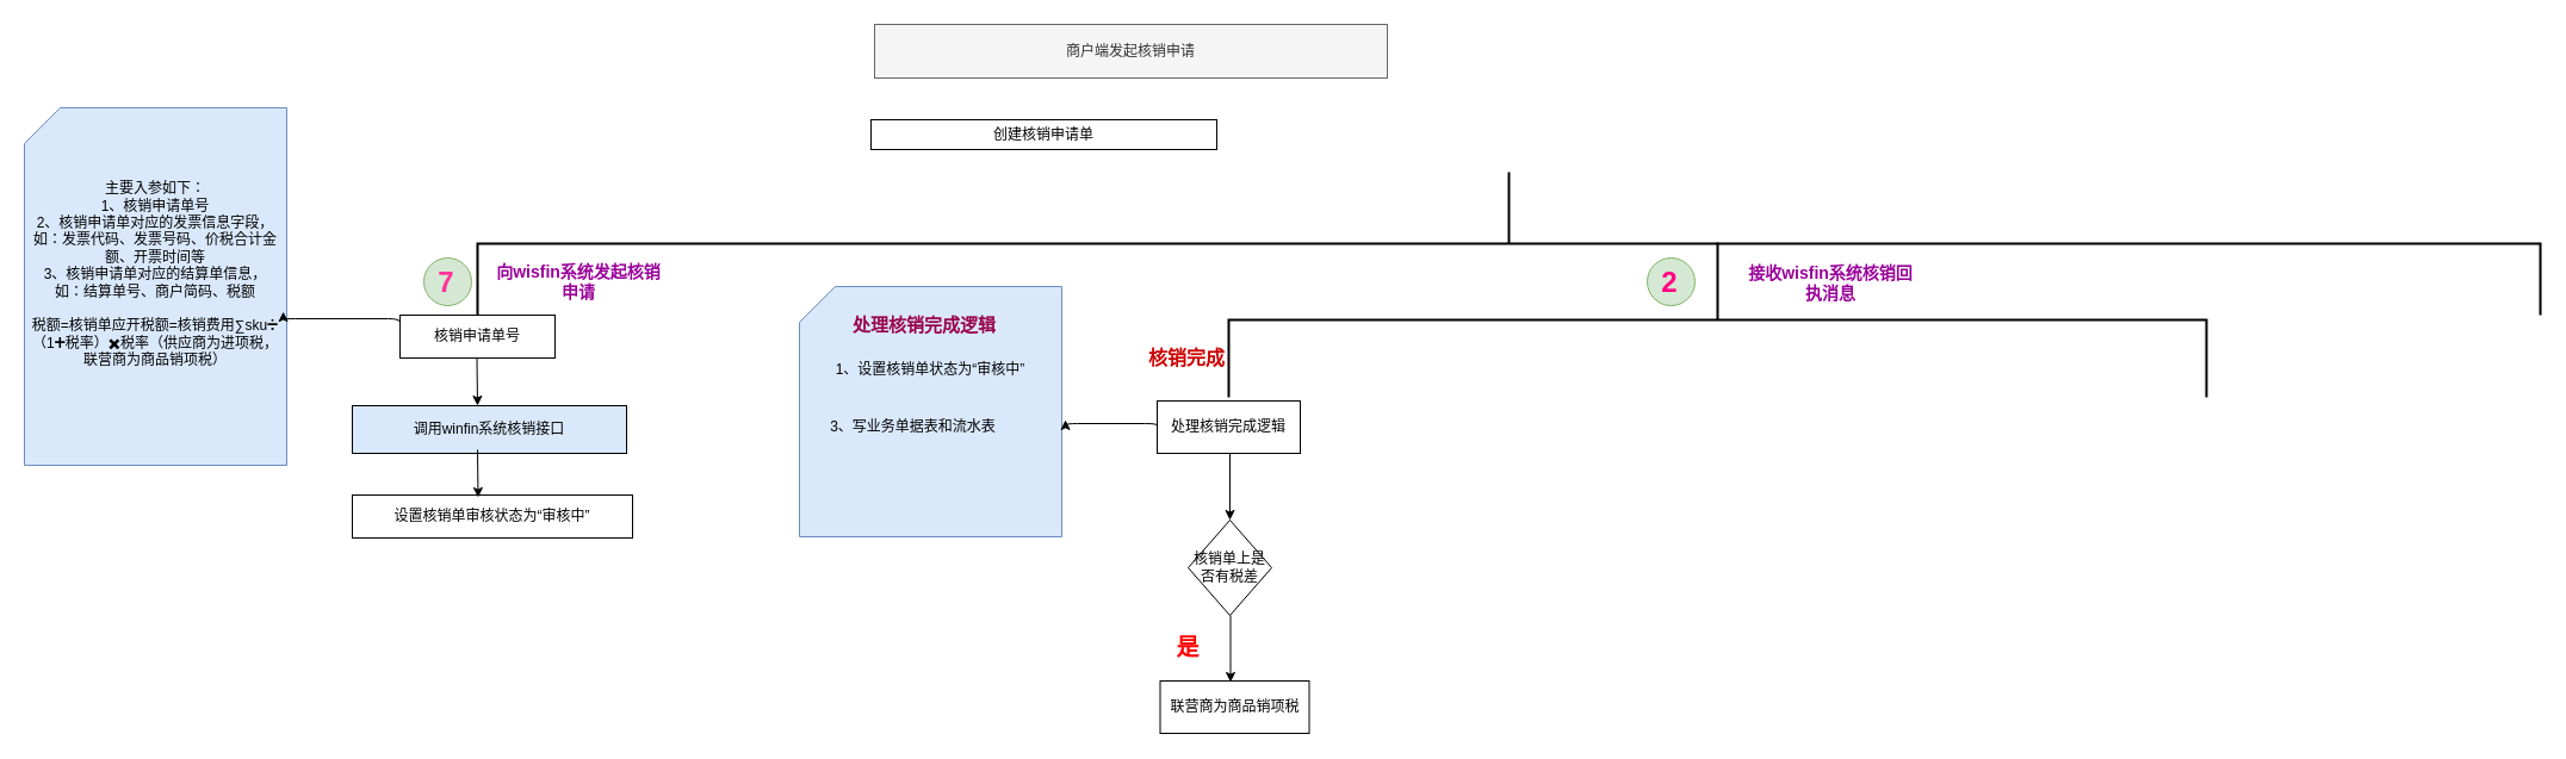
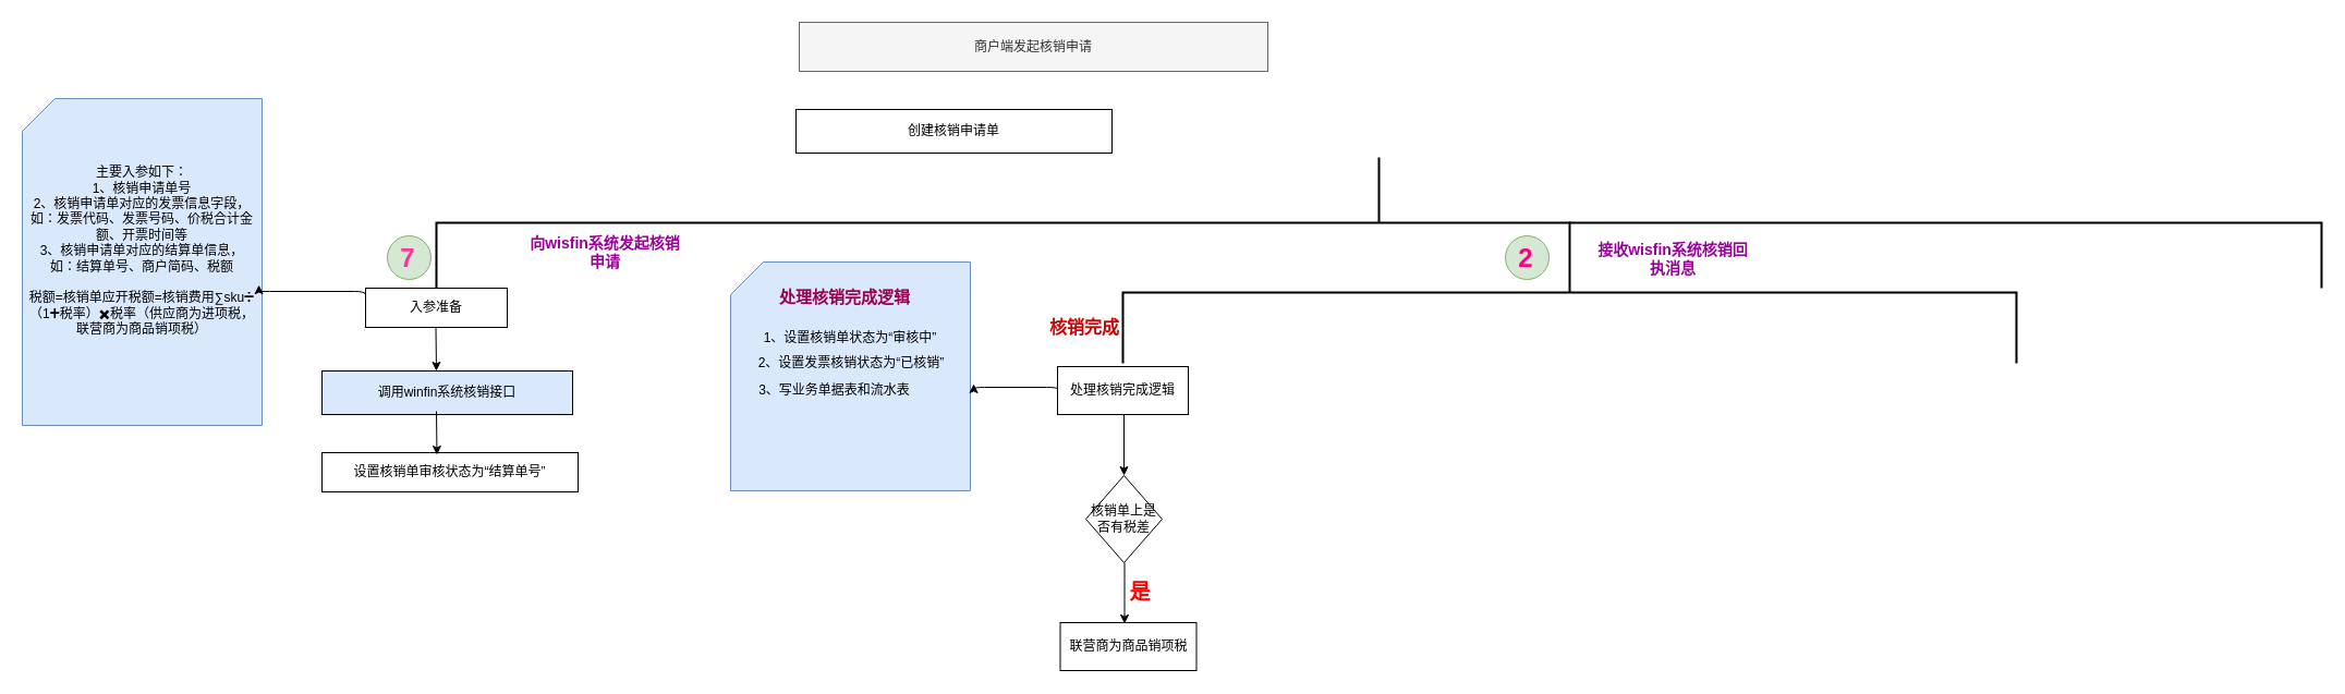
  <mxCell id="0" />
  <mxCell id="1" parent="0" />
  <mxCell id="2" value="商户端发起核销申请" style="rounded=0;whiteSpace=wrap;html=1;fillColor=#f5f5f5;strokeColor=#666666;fontColor=#333333;" vertex="1" parent="1"><mxGeometry x="733" y="20" width="430" height="45" as="geometry" /></mxCell>
- <mxCell id="3" value="创建核销申请单" style="rounded=0;whiteSpace=wrap;html=1;" vertex="1" parent="1"><mxGeometry x="730" y="100" width="290" height="25" as="geometry" /></mxCell>
+ <mxCell id="3" value="创建核销申请单" style="rounded=0;whiteSpace=wrap;html=1;" vertex="1" parent="1"><mxGeometry x="730" y="100" width="290" height="40" as="geometry" /></mxCell>
  <mxCell id="4" value="" style="html=1;shape=mxgraph.flowchart.annotation_2;align=left;direction=south;strokeWidth=2;" vertex="1" parent="1"><mxGeometry x="400" y="144" width="1730" height="120" as="geometry" /></mxCell>
  <mxCell id="5" value="" style="ellipse;whiteSpace=wrap;html=1;aspect=fixed;fillColor=#d5e8d4;strokeColor=#82b366;" vertex="1" parent="1"><mxGeometry x="355" y="216" width="40" height="40" as="geometry" /></mxCell>
  <mxCell id="6" value="&lt;font color=&quot;#FF3399&quot; size=&quot;1&quot;&gt;&lt;b style=&quot;font-size: 24px&quot;&gt;7&lt;/b&gt;&lt;/font&gt;" style="text;html=1;strokeColor=none;fillColor=none;align=center;verticalAlign=middle;whiteSpace=wrap;rounded=0;" vertex="1" parent="1"><mxGeometry x="354" y="227" width="40" height="20" as="geometry" /></mxCell>
- <mxCell id="7" value="&lt;font style=&quot;font-size: 14px&quot; color=&quot;#990099&quot;&gt;&lt;b&gt;向wisfin系统发起核销申请&lt;/b&gt;&lt;/font&gt;" style="text;html=1;strokeColor=none;fillColor=none;align=center;verticalAlign=middle;whiteSpace=wrap;rounded=0;" vertex="1" parent="1"><mxGeometry x="410" y="226" width="150" height="20" as="geometry" /></mxCell>
- <mxCell id="8" value="核销申请单号" style="rounded=0;whiteSpace=wrap;html=1;strokeWidth=1;fillColor=#FFFFFF;" vertex="1" parent="1"><mxGeometry x="335" y="264" width="130" height="36" as="geometry" /></mxCell>
+ <mxCell id="7" value="&lt;font style=&quot;font-size: 14px&quot; color=&quot;#990099&quot;&gt;&lt;b&gt;向wisfin系统发起核销申请&lt;/b&gt;&lt;/font&gt;" style="text;html=1;strokeColor=none;fillColor=none;align=center;verticalAlign=middle;whiteSpace=wrap;rounded=0;" vertex="1" parent="1"><mxGeometry x="480" y="221" width="150" height="20" as="geometry" /></mxCell>
+ <mxCell id="8" value="入参准备" style="rounded=0;whiteSpace=wrap;html=1;strokeWidth=1;fillColor=#FFFFFF;" vertex="1" parent="1"><mxGeometry x="335" y="264" width="130" height="36" as="geometry" /></mxCell>
  <mxCell id="9" value="" style="shape=card;whiteSpace=wrap;html=1;strokeWidth=1;fillColor=#dae8fc;strokeColor=#6c8ebf;" vertex="1" parent="1"><mxGeometry x="20" y="90" width="220" height="300" as="geometry" /></mxCell>
  <mxCell id="10" value="主要入参如下：&lt;br&gt;1、核销申请单号&lt;br&gt;2、核销申请单对应的发票信息字段，如：发票代码、发票号码、价税合计金额、开票时间等&lt;br&gt;3、核销申请单对应的结算单信息，如：结算单号、商户简码、税额&lt;br&gt;&lt;br&gt;税额=核销单应开税额=核销费用∑sku➗（1➕税率）✖️税率（供应商为进项税，联营商为商品销项税）&lt;br&gt;&lt;br&gt;" style="text;html=1;strokeColor=none;fillColor=none;align=center;verticalAlign=middle;whiteSpace=wrap;rounded=0;" vertex="1" parent="1"><mxGeometry x="25" y="114" width="210" height="246" as="geometry" /></mxCell>
  <mxCell id="11" value="" style="edgeStyle=elbowEdgeStyle;elbow=vertical;endArrow=classic;html=1;entryX=1.01;entryY=0.598;entryDx=0;entryDy=0;entryPerimeter=0;exitX=0;exitY=0.25;exitDx=0;exitDy=0;" edge="1" parent="1" source="8" target="10"><mxGeometry width="50" height="50" relative="1" as="geometry"><mxPoint x="280" y="340" as="sourcePoint" /><mxPoint x="330" y="290" as="targetPoint" /></mxGeometry></mxCell>
  <mxCell id="12" value="调用winfin系统核销接口" style="rounded=0;whiteSpace=wrap;html=1;strokeWidth=1;fillColor=#dae8fc;" vertex="1" parent="1"><mxGeometry x="295" y="340" width="230" height="40" as="geometry" /></mxCell>
  <mxCell id="13" value="" style="ellipse;whiteSpace=wrap;html=1;aspect=fixed;fillColor=#d5e8d4;strokeColor=#82b366;" vertex="1" parent="1"><mxGeometry x="1381" y="216" width="40" height="40" as="geometry" /></mxCell>
  <mxCell id="14" value="&lt;font color=&quot;#FF0080&quot; size=&quot;1&quot;&gt;&lt;b style=&quot;font-size: 24px&quot;&gt;2&lt;/b&gt;&lt;/font&gt;" style="text;html=1;strokeColor=none;fillColor=none;align=center;verticalAlign=middle;whiteSpace=wrap;rounded=0;" vertex="1" parent="1"><mxGeometry x="1380" y="227" width="40" height="20" as="geometry" /></mxCell>
  <mxCell id="15" value="&lt;font color=&quot;#990099&quot; size=&quot;1&quot;&gt;&lt;b style=&quot;font-size: 14px&quot;&gt;接收wisfin系统核销回执消息&lt;/b&gt;&lt;/font&gt;" style="text;html=1;strokeColor=none;fillColor=none;align=center;verticalAlign=middle;whiteSpace=wrap;rounded=0;" vertex="1" parent="1"><mxGeometry x="1460" y="227" width="150" height="20" as="geometry" /></mxCell>
- <mxCell id="16" value="设置核销单审核状态为“审核中”" style="rounded=0;whiteSpace=wrap;html=1;strokeWidth=1;fillColor=#FFFFFF;" vertex="1" parent="1"><mxGeometry x="295" y="415" width="235" height="36" as="geometry" /></mxCell>
+ <mxCell id="16" value="设置核销单审核状态为“结算单号”" style="rounded=0;whiteSpace=wrap;html=1;strokeWidth=1;fillColor=#FFFFFF;" vertex="1" parent="1"><mxGeometry x="295" y="415" width="235" height="36" as="geometry" /></mxCell>
  <mxCell id="17" value="" style="html=1;shape=mxgraph.flowchart.annotation_2;align=left;strokeWidth=2;fillColor=#FFFFFF;direction=south;" vertex="1" parent="1"><mxGeometry x="1030" y="203" width="820" height="130" as="geometry" /></mxCell>
  <mxCell id="18" value="&lt;font style=&quot;font-size: 16px&quot;&gt;&lt;b&gt;&lt;font style=&quot;font-size: 16px&quot; color=&quot;#CC0000&quot;&gt;核销完成&lt;/font&gt;&lt;/b&gt;&lt;/font&gt;" style="text;html=1;strokeColor=none;fillColor=none;align=center;verticalAlign=middle;whiteSpace=wrap;rounded=0;" vertex="1" parent="1"><mxGeometry x="950" y="290" width="90" height="20" as="geometry" /></mxCell>
  <mxCell id="19" value="处理核销完成逻辑" style="rounded=0;whiteSpace=wrap;html=1;strokeWidth=1;fillColor=#FFFFFF;" vertex="1" parent="1"><mxGeometry x="970" y="336" width="120" height="44" as="geometry" /></mxCell>
  <mxCell id="20" value="核销单上是否有税差" style="rhombus;whiteSpace=wrap;html=1;strokeWidth=1;fillColor=#FFFFFF;" vertex="1" parent="1"><mxGeometry x="996" y="436" width="70" height="80" as="geometry" /></mxCell>
  <mxCell id="21" value="联营商为商品销项税" style="rounded=0;whiteSpace=wrap;html=1;strokeWidth=1;fillColor=#FFFFFF;" vertex="1" parent="1"><mxGeometry x="972.5" y="571" width="125" height="44" as="geometry" /></mxCell>
  <mxCell id="22" value="" style="shape=card;whiteSpace=wrap;html=1;strokeWidth=1;fillColor=#dae8fc;strokeColor=#6c8ebf;" vertex="1" parent="1"><mxGeometry x="670" y="240" width="220" height="210" as="geometry" /></mxCell>
  <mxCell id="23" value="&lt;font style=&quot;font-size: 15px&quot;&gt;&lt;b&gt;&lt;font style=&quot;font-size: 15px&quot; color=&quot;#99004D&quot;&gt;处理核销完成逻辑&lt;/font&gt;&lt;/b&gt;&lt;/font&gt;" style="text;html=1;strokeColor=none;fillColor=none;align=center;verticalAlign=middle;whiteSpace=wrap;rounded=0;" vertex="1" parent="1"><mxGeometry x="710" y="262" width="130" height="20" as="geometry" /></mxCell>
  <mxCell id="24" value="1、设置核销单状态为“审核中”" style="text;html=1;strokeColor=none;fillColor=none;align=center;verticalAlign=middle;whiteSpace=wrap;rounded=0;" vertex="1" parent="1"><mxGeometry x="680" y="300" width="200" height="20" as="geometry" /></mxCell>
+ <mxCell id="25" value="2、设置发票核销状态为“已核销”" style="text;html=1;strokeColor=none;fillColor=none;align=center;verticalAlign=middle;whiteSpace=wrap;rounded=0;" vertex="1" parent="1"><mxGeometry x="681" y="323" width="200" height="20" as="geometry" /></mxCell>
  <mxCell id="26" value="3、写业务单据表和流水表" style="text;html=1;strokeColor=none;fillColor=none;align=center;verticalAlign=middle;whiteSpace=wrap;rounded=0;" vertex="1" parent="1"><mxGeometry x="650" y="348" width="231" height="20" as="geometry" /></mxCell>
  <mxCell id="27" value="" style="edgeStyle=elbowEdgeStyle;elbow=vertical;endArrow=classic;html=1;entryX=1.014;entryY=0.533;entryDx=0;entryDy=0;entryPerimeter=0;exitX=0;exitY=0.5;exitDx=0;exitDy=0;" edge="1" parent="1" source="19" target="22"><mxGeometry width="50" height="50" relative="1" as="geometry"><mxPoint x="1000" y="410" as="sourcePoint" /><mxPoint x="950" y="360" as="targetPoint" /></mxGeometry></mxCell>
  <mxCell id="28" value="" style="endArrow=classic;html=1;" edge="1" parent="1"><mxGeometry width="50" height="50" relative="1" as="geometry"><mxPoint x="399.5" y="300" as="sourcePoint" /><mxPoint x="400" y="340" as="targetPoint" /></mxGeometry></mxCell>
  <mxCell id="29" value="" style="endArrow=classic;html=1;" edge="1" parent="1"><mxGeometry width="50" height="50" relative="1" as="geometry"><mxPoint x="400" y="377" as="sourcePoint" /><mxPoint x="400.5" y="417" as="targetPoint" /></mxGeometry></mxCell>
  <mxCell id="30" value="" style="endArrow=classic;html=1;entryX=0.5;entryY=0;entryDx=0;entryDy=0;" edge="1" parent="1" target="20"><mxGeometry width="50" height="50" relative="1" as="geometry"><mxPoint x="1031" y="380" as="sourcePoint" /><mxPoint x="1031.5" y="420" as="targetPoint" /></mxGeometry></mxCell>
  <mxCell id="31" value="" style="endArrow=classic;html=1;entryX=0.5;entryY=0;entryDx=0;entryDy=0;" edge="1" parent="1"><mxGeometry width="50" height="50" relative="1" as="geometry"><mxPoint x="1031.5" y="516" as="sourcePoint" /><mxPoint x="1031.5" y="572" as="targetPoint" /></mxGeometry></mxCell>
- <mxCell id="32" value="&lt;font style=&quot;font-size: 19px&quot;&gt;&lt;b&gt;&lt;font style=&quot;font-size: 19px&quot; color=&quot;#FF0000&quot;&gt;是&lt;/font&gt;&lt;/b&gt;&lt;/font&gt;" style="text;html=1;strokeColor=none;fillColor=none;align=center;verticalAlign=middle;whiteSpace=wrap;rounded=0;" vertex="1" parent="1"><mxGeometry x="976" y="533.5" width="40" height="20" as="geometry" /></mxCell>
+ <mxCell id="32" value="&lt;font style=&quot;font-size: 19px&quot;&gt;&lt;b&gt;&lt;font style=&quot;font-size: 19px&quot; color=&quot;#FF0000&quot;&gt;是&lt;/font&gt;&lt;/b&gt;&lt;/font&gt;" style="text;html=1;strokeColor=none;fillColor=none;align=center;verticalAlign=middle;whiteSpace=wrap;rounded=0;" vertex="1" parent="1"><mxGeometry x="1026" y="533.5" width="40" height="20" as="geometry" /></mxCell>
